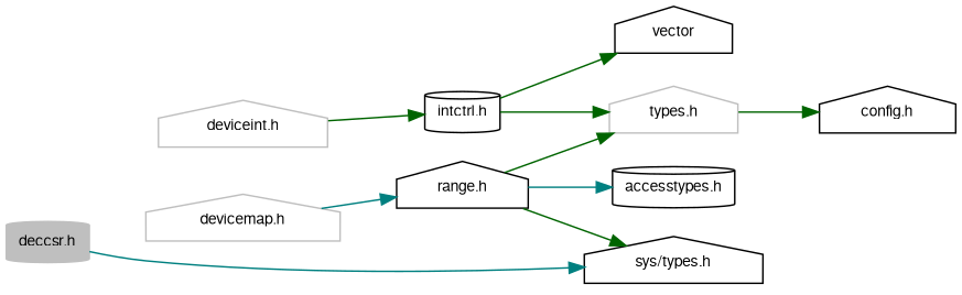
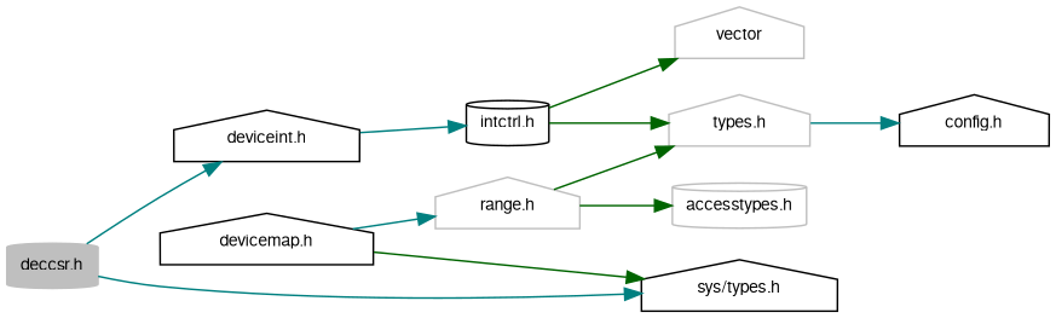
  digraph {
    rankdir=LR
    node [color=black fillcolor=white fontname=FreeSans fontsize=10 shape=house style=filled]
    edge [color=darkgreen fontname=FreeSans fontsize=10 labelfontname=FreeSans labelfontsize=10 style=solid]
    n1 [color=grey75 fillcolor=grey75 fontcolor=black height=0.2 label="deccsr.h" shape=cylinder width=0.4]
-   n2 [color=grey75 height=0.2 label="deviceint.h" width=0.4]
+   n2 [height=0.2 label="deviceint.h" width=0.4]
    n3 [height=0.2 label="sys/types.h" width=0.4]
-   n4 [color=grey75 height=0.2 label="devicemap.h" width=0.4]
-   n5 [height=0.2 label="range.h" width=0.4]
+   n4 [height=0.2 label="devicemap.h" width=0.4]
+   n5 [color=grey75 height=0.2 label="range.h" width=0.4]
    n6 [height=0.2 label="intctrl.h" shape=cylinder width=0.4]
-   n7 [height=0.2 label="accesstypes.h" shape=cylinder width=0.4]
+   n7 [color=grey75 height=0.2 label="accesstypes.h" shape=cylinder width=0.4]
    n8 [color=grey75 height=0.2 label="types.h" width=0.4]
    n9 [height=0.2 label="config.h" width=0.4]
-   n10 [height=0.2 label=vector width=0.4]
+   n10 [color=grey75 height=0.2 label=vector width=0.4]
+   n1 -> n2 [color=teal]
    n1 -> n3 [color=teal]
-   n2 -> n6
+   n2 -> n6 [color=teal]
    n4 -> n5 [color=teal]
-   n5 -> n3
-   n5 -> n7 [color=teal]
+   n4 -> n3
+   n5 -> n7
    n5 -> n8
    n6 -> n8
    n6 -> n10
-   n8 -> n9
+   n8 -> n9 [color=teal]
  }
